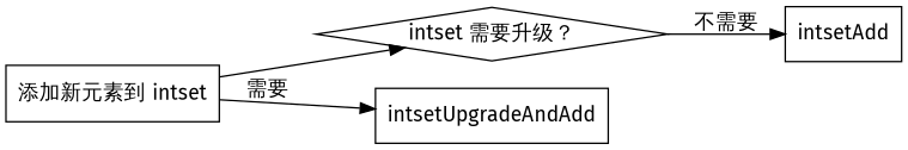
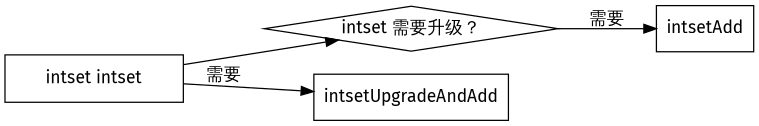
  digraph {
    fontname="Fira Sans"
    rankdir=LR
    node [fontname="Fira Sans" shape=record]
    edge [fontname="Fira Sans"]
-   n1 [label="添加新元素到 intset"]
+   n1 [label="intset intset"]
    n2 [label="intset 需要升级？" shape=diamond]
    intsetUpgradeAndAdd
    intsetAdd
    n1 -> n2
    n1 -> intsetUpgradeAndAdd [label="需要"]
-   n2 -> intsetAdd [label="不需要"]
+   n2 -> intsetAdd [label="需要"]
  }
